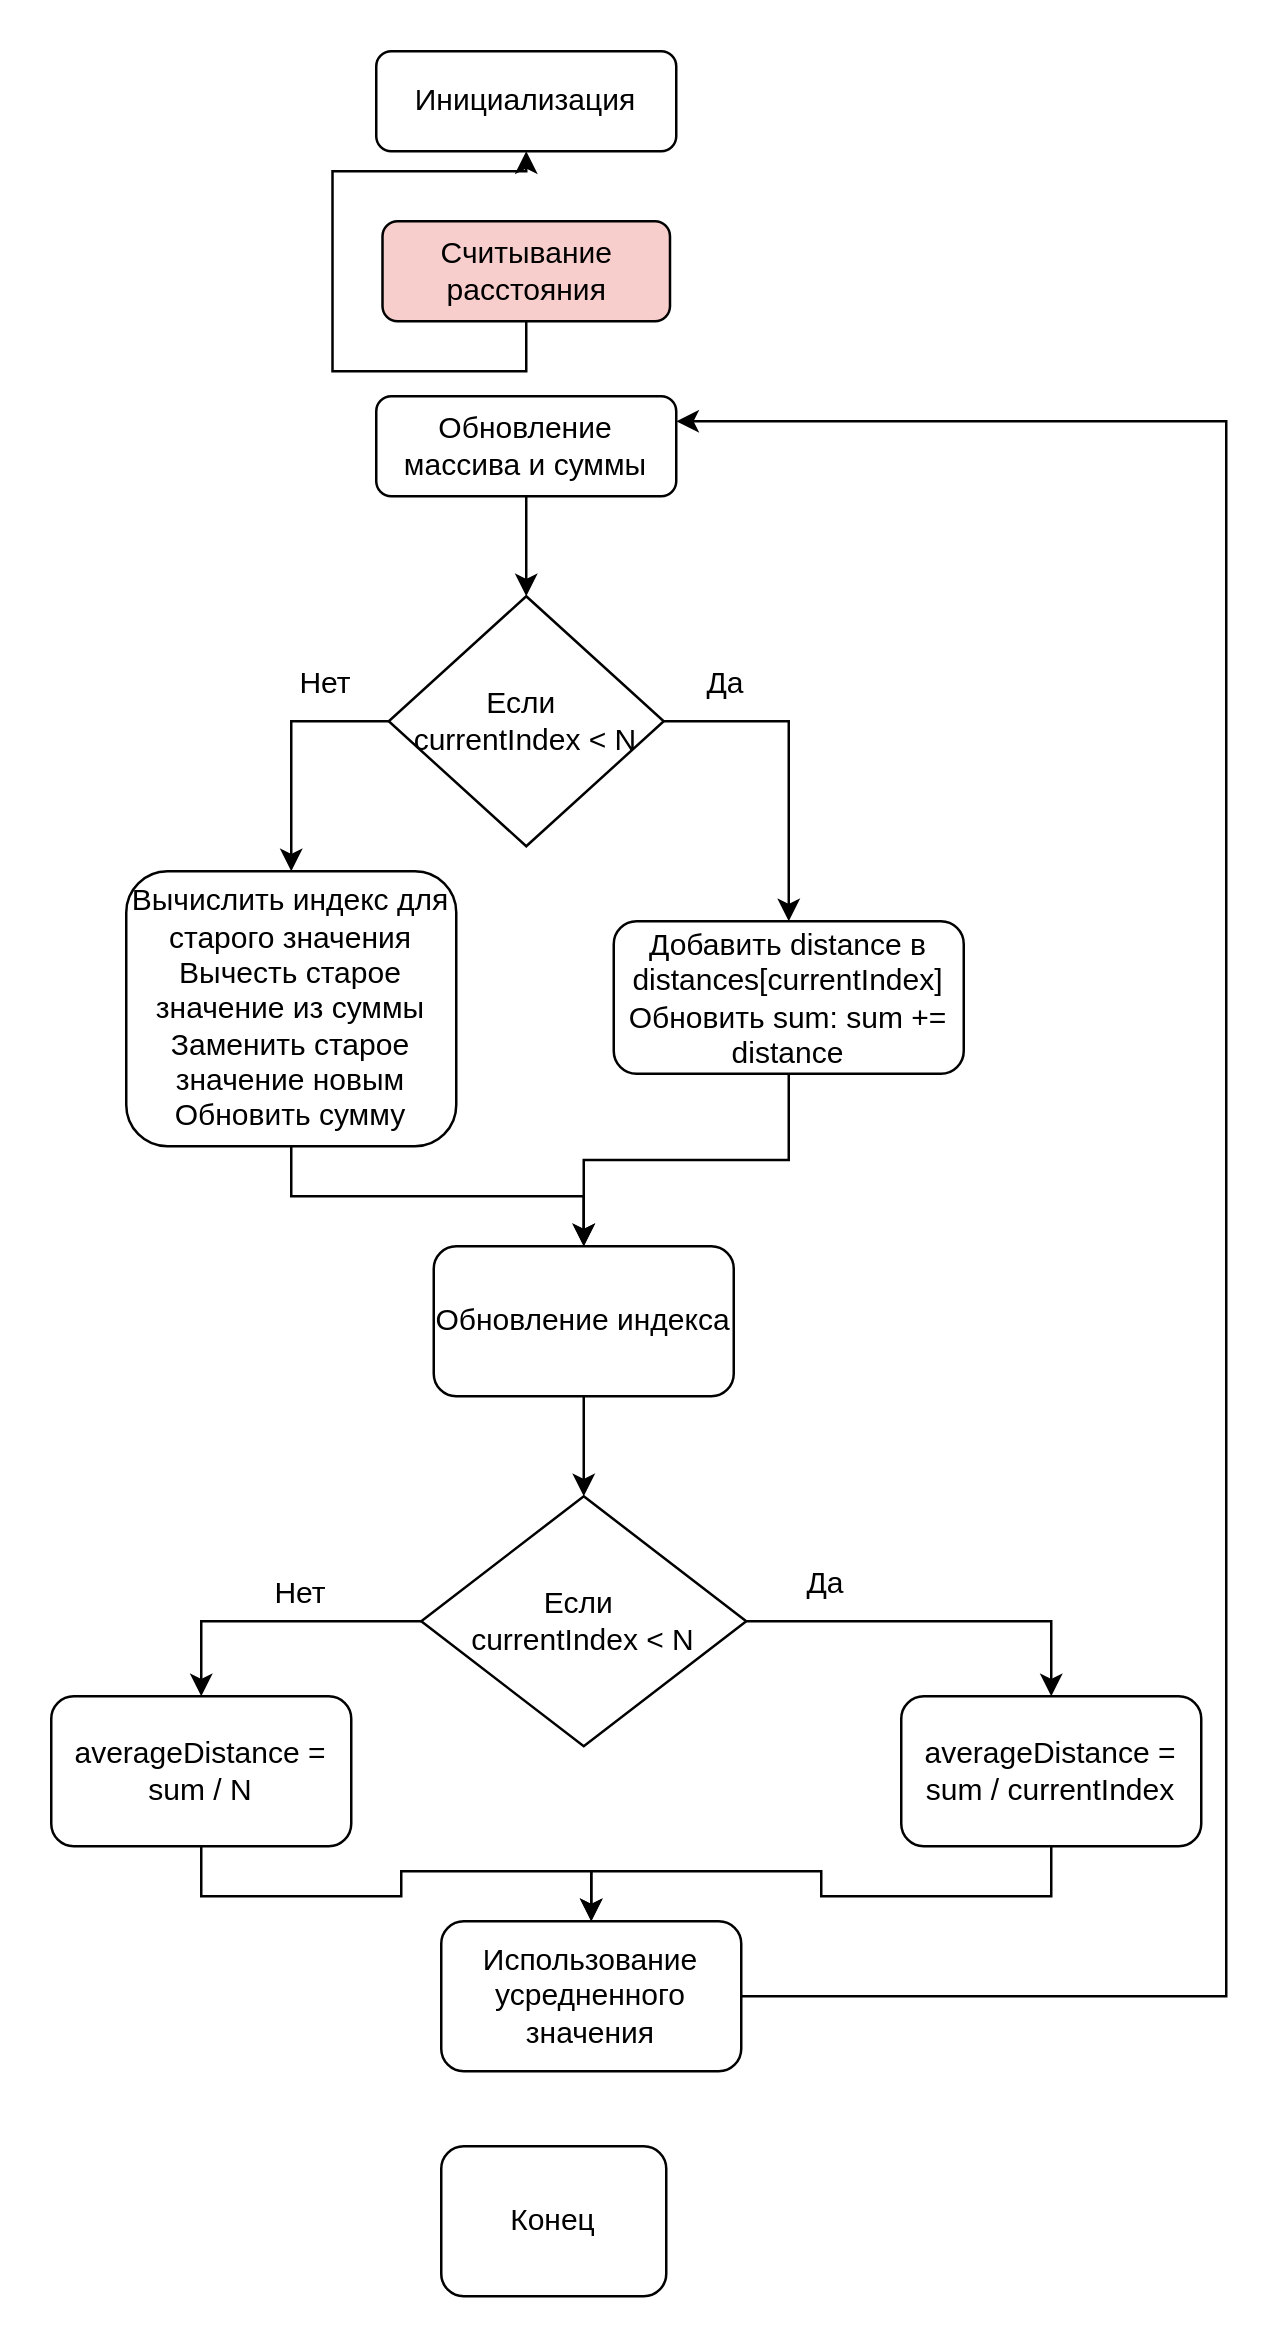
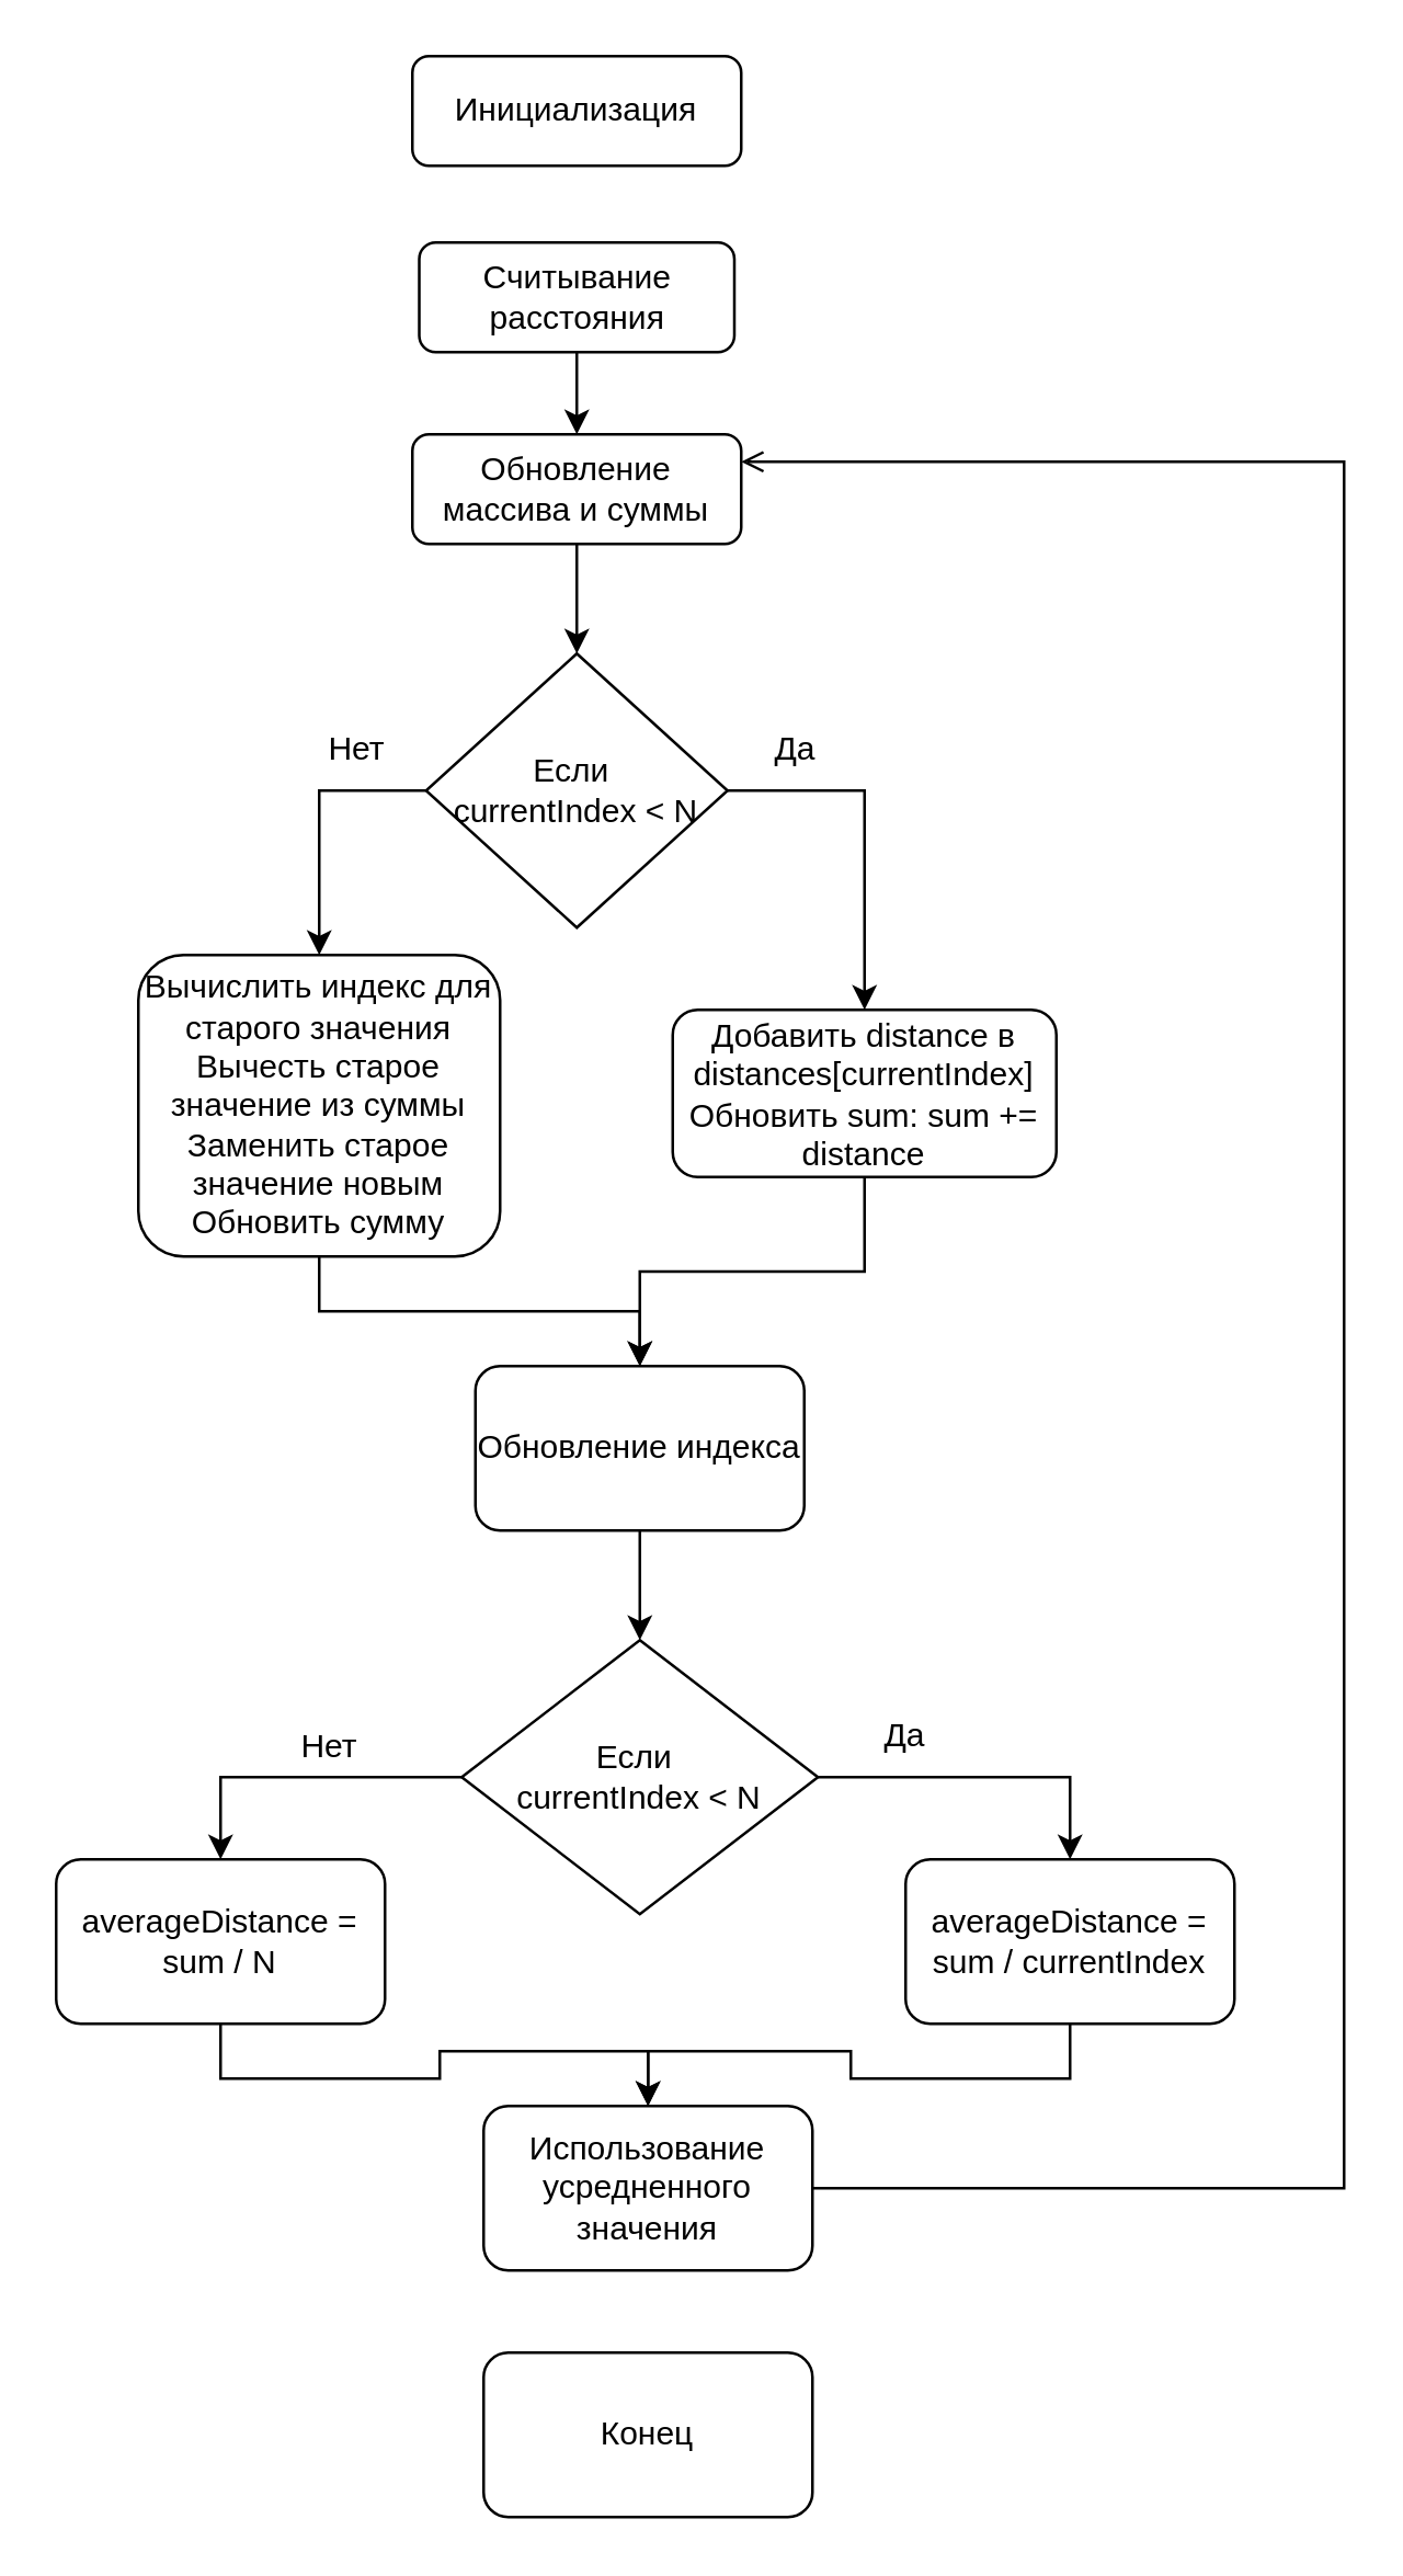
  <mxCell id="0" />
  <mxCell id="1" parent="0" />
  <mxCell id="2" value="Инициализация" style="rounded=1;whiteSpace=wrap;html=1;fontSize=12;glass=0;strokeWidth=1;shadow=0;" parent="1" vertex="1"><mxGeometry x="150" y="20" width="120" height="40" as="geometry" /></mxCell>
  <mxCell id="3" style="edgeStyle=orthogonalEdgeStyle;rounded=0;orthogonalLoop=1;jettySize=auto;html=1;exitX=0.5;exitY=1;exitDx=0;exitDy=0;" edge="1" parent="1" source="4" target="7"><mxGeometry relative="1" as="geometry" /></mxCell>
  <mxCell id="4" value="&lt;div&gt;&lt;span style=&quot;background-color: initial;&quot;&gt;Обновление массива и суммы&lt;/span&gt;&lt;/div&gt;" style="rounded=1;whiteSpace=wrap;html=1;" vertex="1" parent="1"><mxGeometry x="150" y="158" width="120" height="40" as="geometry" /></mxCell>
  <mxCell id="5" style="edgeStyle=orthogonalEdgeStyle;rounded=0;orthogonalLoop=1;jettySize=auto;html=1;exitX=1;exitY=0.5;exitDx=0;exitDy=0;entryX=0.5;entryY=0;entryDx=0;entryDy=0;" edge="1" parent="1" source="7" target="9"><mxGeometry relative="1" as="geometry" /></mxCell>
  <mxCell id="6" style="edgeStyle=orthogonalEdgeStyle;rounded=0;orthogonalLoop=1;jettySize=auto;html=1;exitX=0;exitY=0.5;exitDx=0;exitDy=0;entryX=0.5;entryY=0;entryDx=0;entryDy=0;" edge="1" parent="1" source="7" target="11"><mxGeometry relative="1" as="geometry" /></mxCell>
  <mxCell id="7" value="&lt;div&gt;&lt;span style=&quot;background-color: initial;&quot;&gt;Если&amp;nbsp;&lt;/span&gt;&lt;/div&gt;&lt;div&gt;currentIndex &amp;lt; N&lt;/div&gt;" style="rhombus;whiteSpace=wrap;html=1;" vertex="1" parent="1"><mxGeometry x="155" y="238" width="110" height="100" as="geometry" /></mxCell>
  <mxCell id="8" style="edgeStyle=orthogonalEdgeStyle;rounded=0;orthogonalLoop=1;jettySize=auto;html=1;exitX=0.5;exitY=1;exitDx=0;exitDy=0;" edge="1" parent="1" source="9" target="13"><mxGeometry relative="1" as="geometry" /></mxCell>
  <mxCell id="9" value="Добавить distance в distances[currentIndex]&lt;div&gt;Обновить sum: sum += distance&lt;/div&gt;" style="rounded=1;whiteSpace=wrap;html=1;" vertex="1" parent="1"><mxGeometry x="245" y="368" width="140" height="61" as="geometry" /></mxCell>
  <mxCell id="10" style="edgeStyle=orthogonalEdgeStyle;rounded=0;orthogonalLoop=1;jettySize=auto;html=1;exitX=0.5;exitY=1;exitDx=0;exitDy=0;" edge="1" parent="1" source="11" target="13"><mxGeometry relative="1" as="geometry" /></mxCell>
  <mxCell id="11" value="&lt;div&gt;Вычислить индекс для старого значения&lt;/div&gt;&lt;div&gt;Вычесть старое значение из суммы&lt;/div&gt;&lt;div&gt;Заменить старое значение новым&lt;/div&gt;&lt;div&gt;Обновить сумму&lt;/div&gt;" style="rounded=1;whiteSpace=wrap;html=1;" vertex="1" parent="1"><mxGeometry x="50" y="348" width="132" height="110" as="geometry" /></mxCell>
  <mxCell id="12" style="edgeStyle=orthogonalEdgeStyle;rounded=0;orthogonalLoop=1;jettySize=auto;html=1;exitX=0.5;exitY=1;exitDx=0;exitDy=0;" edge="1" parent="1" source="13" target="16"><mxGeometry relative="1" as="geometry" /></mxCell>
  <mxCell id="13" value="Обновление индекса" style="rounded=1;whiteSpace=wrap;html=1;" vertex="1" parent="1"><mxGeometry x="173" y="498" width="120" height="60" as="geometry" /></mxCell>
  <mxCell id="14" style="edgeStyle=orthogonalEdgeStyle;rounded=0;orthogonalLoop=1;jettySize=auto;html=1;exitX=1;exitY=0.5;exitDx=0;exitDy=0;entryX=0.5;entryY=0;entryDx=0;entryDy=0;" edge="1" parent="1" source="16" target="18"><mxGeometry relative="1" as="geometry" /></mxCell>
  <mxCell id="15" style="edgeStyle=orthogonalEdgeStyle;rounded=0;orthogonalLoop=1;jettySize=auto;html=1;exitX=0;exitY=0.5;exitDx=0;exitDy=0;entryX=0.5;entryY=0;entryDx=0;entryDy=0;" edge="1" parent="1" source="16" target="20"><mxGeometry relative="1" as="geometry" /></mxCell>
  <mxCell id="16" value="Если&amp;nbsp;&lt;div&gt;currentIndex &amp;lt; N&lt;/div&gt;" style="rhombus;whiteSpace=wrap;html=1;" vertex="1" parent="1"><mxGeometry x="168" y="598" width="130" height="100" as="geometry" /></mxCell>
  <mxCell id="17" style="edgeStyle=orthogonalEdgeStyle;rounded=0;orthogonalLoop=1;jettySize=auto;html=1;exitX=0.5;exitY=1;exitDx=0;exitDy=0;entryX=0.5;entryY=0;entryDx=0;entryDy=0;" edge="1" parent="1" source="18" target="26"><mxGeometry relative="1" as="geometry" /></mxCell>
- <mxCell id="18" value="averageDistance = sum / currentIndex" style="rounded=1;whiteSpace=wrap;html=1;" vertex="1" parent="1"><mxGeometry x="360" y="678" width="120" height="60" as="geometry" /></mxCell>
+ <mxCell id="18" value="averageDistance = sum / currentIndex" style="rounded=1;whiteSpace=wrap;html=1;" vertex="1" parent="1"><mxGeometry x="330" y="678" width="120" height="60" as="geometry" /></mxCell>
  <mxCell id="19" style="edgeStyle=orthogonalEdgeStyle;rounded=0;orthogonalLoop=1;jettySize=auto;html=1;exitX=0.5;exitY=1;exitDx=0;exitDy=0;" edge="1" parent="1" source="20" target="26"><mxGeometry relative="1" as="geometry" /></mxCell>
  <mxCell id="20" value="averageDistance = sum / N" style="rounded=1;whiteSpace=wrap;html=1;" vertex="1" parent="1"><mxGeometry x="20" y="678" width="120" height="60" as="geometry" /></mxCell>
  <mxCell id="21" value="Да" style="text;html=1;align=center;verticalAlign=middle;whiteSpace=wrap;rounded=0;" vertex="1" parent="1"><mxGeometry x="300" y="618" width="60" height="30" as="geometry" /></mxCell>
  <mxCell id="22" value="Да" style="text;html=1;align=center;verticalAlign=middle;whiteSpace=wrap;rounded=0;" vertex="1" parent="1"><mxGeometry x="260" y="258" width="60" height="30" as="geometry" /></mxCell>
  <mxCell id="23" value="Нет&lt;span style=&quot;color: rgba(0, 0, 0, 0); font-family: monospace; font-size: 0px; text-align: start; text-wrap-mode: nowrap;&quot;&gt;%3CmxGraphModel%3E%3Croot%3E%3CmxCell%20id%3D%220%22%2F%3E%3CmxCell%20id%3D%221%22%20parent%3D%220%22%2F%3E%3CmxCell%20id%3D%222%22%20value%3D%22%D0%94%D0%B0%22%20style%3D%22text%3Bhtml%3D1%3Balign%3Dcenter%3BverticalAlign%3Dmiddle%3BwhiteSpace%3Dwrap%3Brounded%3D0%3B%22%20vertex%3D%221%22%20parent%3D%221%22%3E%3CmxGeometry%20x%3D%22270%22%20y%3D%22270%22%20width%3D%2260%22%20height%3D%2230%22%20as%3D%22geometry%22%2F%3E%3C%2FmxCell%3E%3C%2Froot%3E%3C%2FmxGraphModel%3E&lt;/span&gt;" style="text;html=1;align=center;verticalAlign=middle;whiteSpace=wrap;rounded=0;" vertex="1" parent="1"><mxGeometry x="100" y="258" width="60" height="30" as="geometry" /></mxCell>
  <mxCell id="24" value="Нет" style="text;html=1;align=center;verticalAlign=middle;whiteSpace=wrap;rounded=0;" vertex="1" parent="1"><mxGeometry x="90" y="622" width="60" height="30" as="geometry" /></mxCell>
- <mxCell id="25" style="edgeStyle=orthogonalEdgeStyle;rounded=0;orthogonalLoop=1;jettySize=auto;html=1;exitX=1;exitY=0.5;exitDx=0;exitDy=0;entryX=1;entryY=0.25;entryDx=0;entryDy=0;" edge="1" parent="1" source="26" target="4"><mxGeometry relative="1" as="geometry"><Array as="points"><mxPoint x="490" y="798" /><mxPoint x="490" y="168" /></Array></mxGeometry></mxCell>
+ <mxCell id="25" style="edgeStyle=orthogonalEdgeStyle;rounded=0;orthogonalLoop=1;jettySize=auto;html=1;exitX=1;exitY=0.5;exitDx=0;exitDy=0;entryX=1;entryY=0.25;entryDx=0;entryDy=0;endArrow=open;" edge="1" parent="1" source="26" target="4"><mxGeometry relative="1" as="geometry"><Array as="points"><mxPoint x="490" y="798" /><mxPoint x="490" y="168" /></Array></mxGeometry></mxCell>
  <mxCell id="26" value="Использование усредненного значения" style="rounded=1;whiteSpace=wrap;html=1;" vertex="1" parent="1"><mxGeometry x="176" y="768" width="120" height="60" as="geometry" /></mxCell>
- <mxCell id="27" value="Конец" style="rounded=1;whiteSpace=wrap;html=1;" vertex="1" parent="1"><mxGeometry x="176" y="858" width="90" height="60" as="geometry" /></mxCell>
- <mxCell id="28" style="edgeStyle=orthogonalEdgeStyle;rounded=0;orthogonalLoop=1;jettySize=auto;html=1;exitX=0.5;exitY=1;exitDx=0;exitDy=0;" edge="1" parent="1" source="29" target="2"><mxGeometry relative="1" as="geometry" /></mxCell>
- <mxCell id="29" value="Считывание расстояния" style="rounded=1;whiteSpace=wrap;html=1;fillColor=#f8cecc;" vertex="1" parent="1"><mxGeometry x="152.5" y="88" width="115" height="40" as="geometry" /></mxCell>
+ <mxCell id="27" value="Конец" style="rounded=1;whiteSpace=wrap;html=1;" vertex="1" parent="1"><mxGeometry x="176" y="858" width="120" height="60" as="geometry" /></mxCell>
+ <mxCell id="28" style="edgeStyle=orthogonalEdgeStyle;rounded=0;orthogonalLoop=1;jettySize=auto;html=1;exitX=0.5;exitY=1;exitDx=0;exitDy=0;entryX=0.5;entryY=0;entryDx=0;entryDy=0;" edge="1" parent="1" source="29" target="4"><mxGeometry relative="1" as="geometry" /></mxCell>
+ <mxCell id="29" value="Считывание расстояния" style="rounded=1;whiteSpace=wrap;html=1;" vertex="1" parent="1"><mxGeometry x="152.5" y="88" width="115" height="40" as="geometry" /></mxCell>
